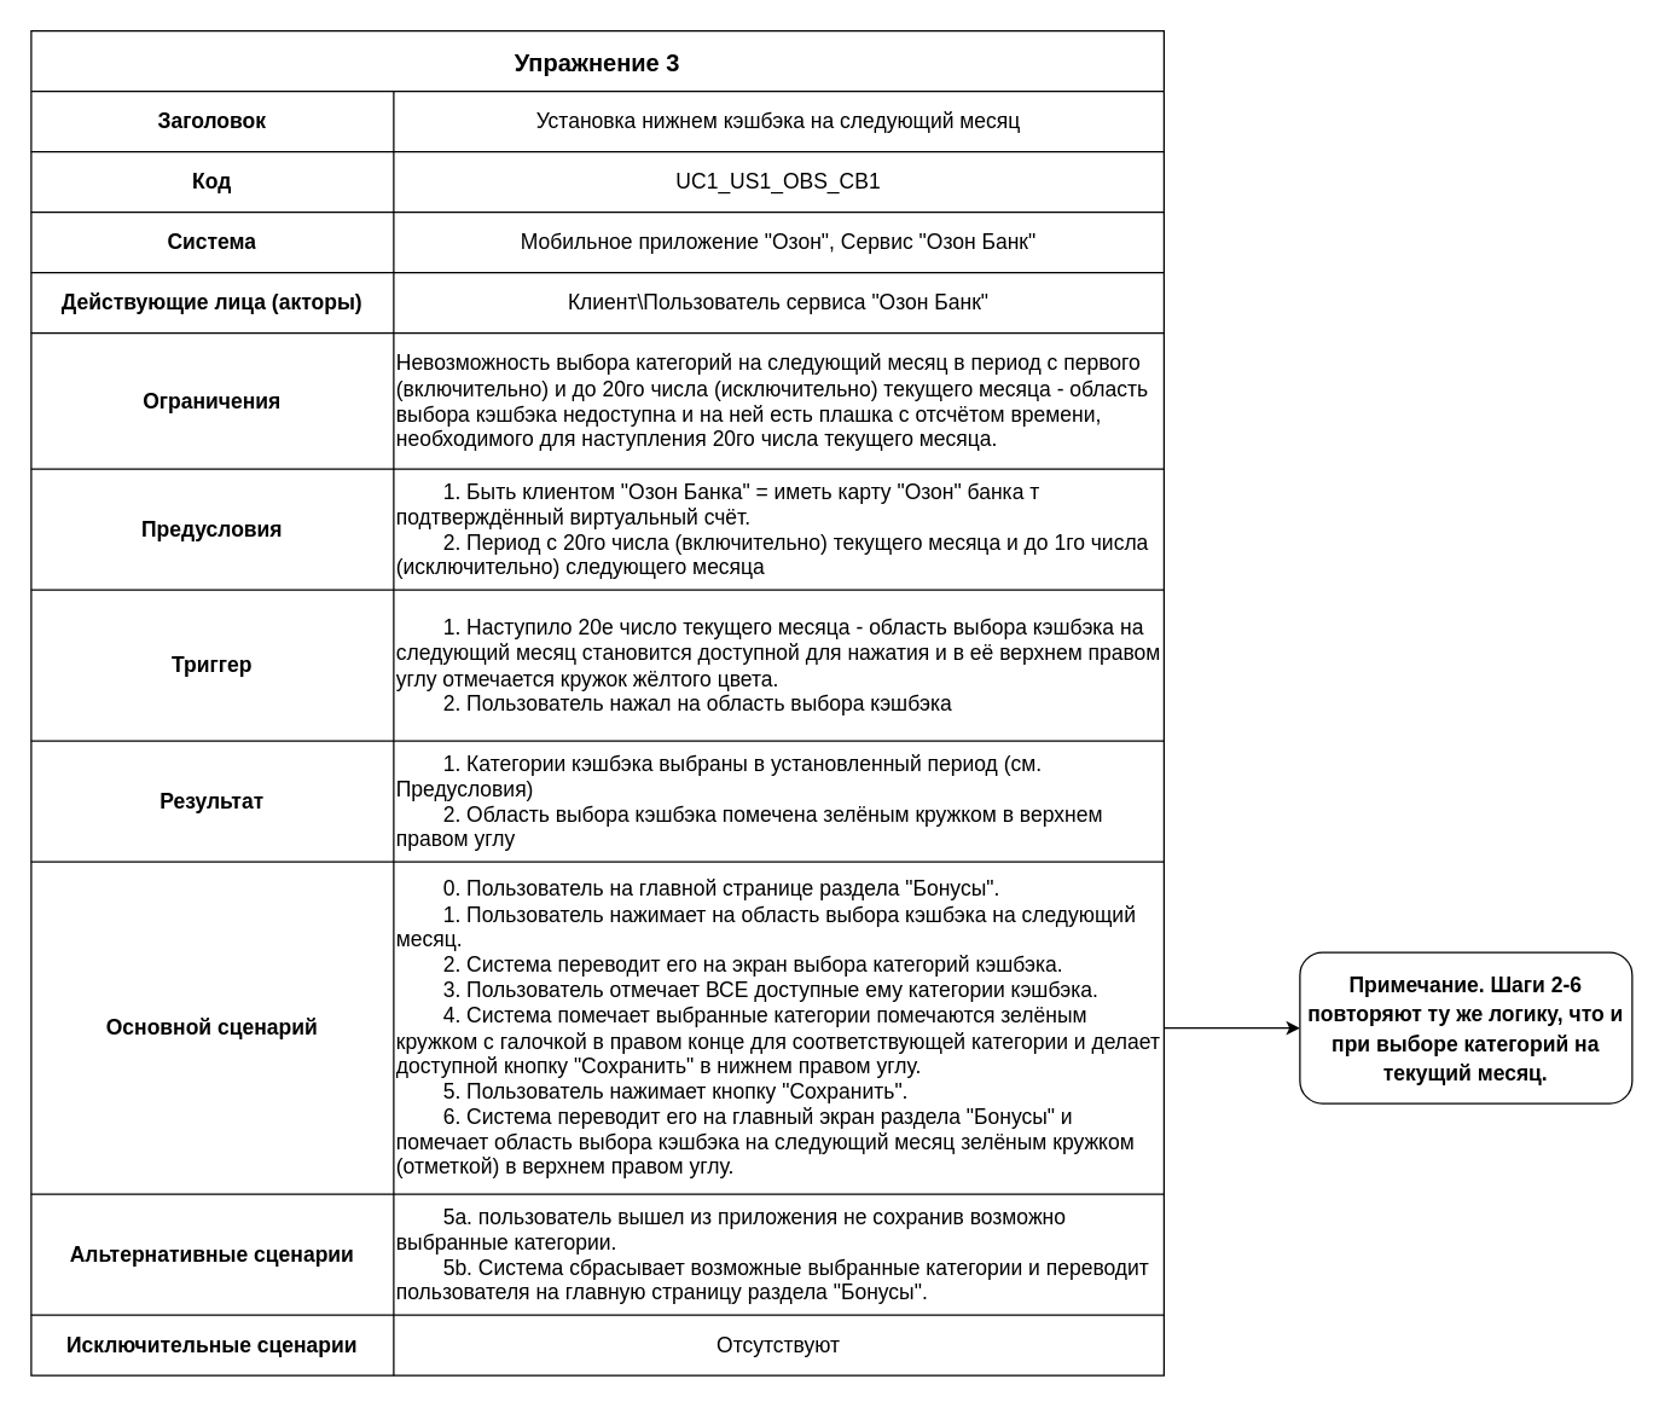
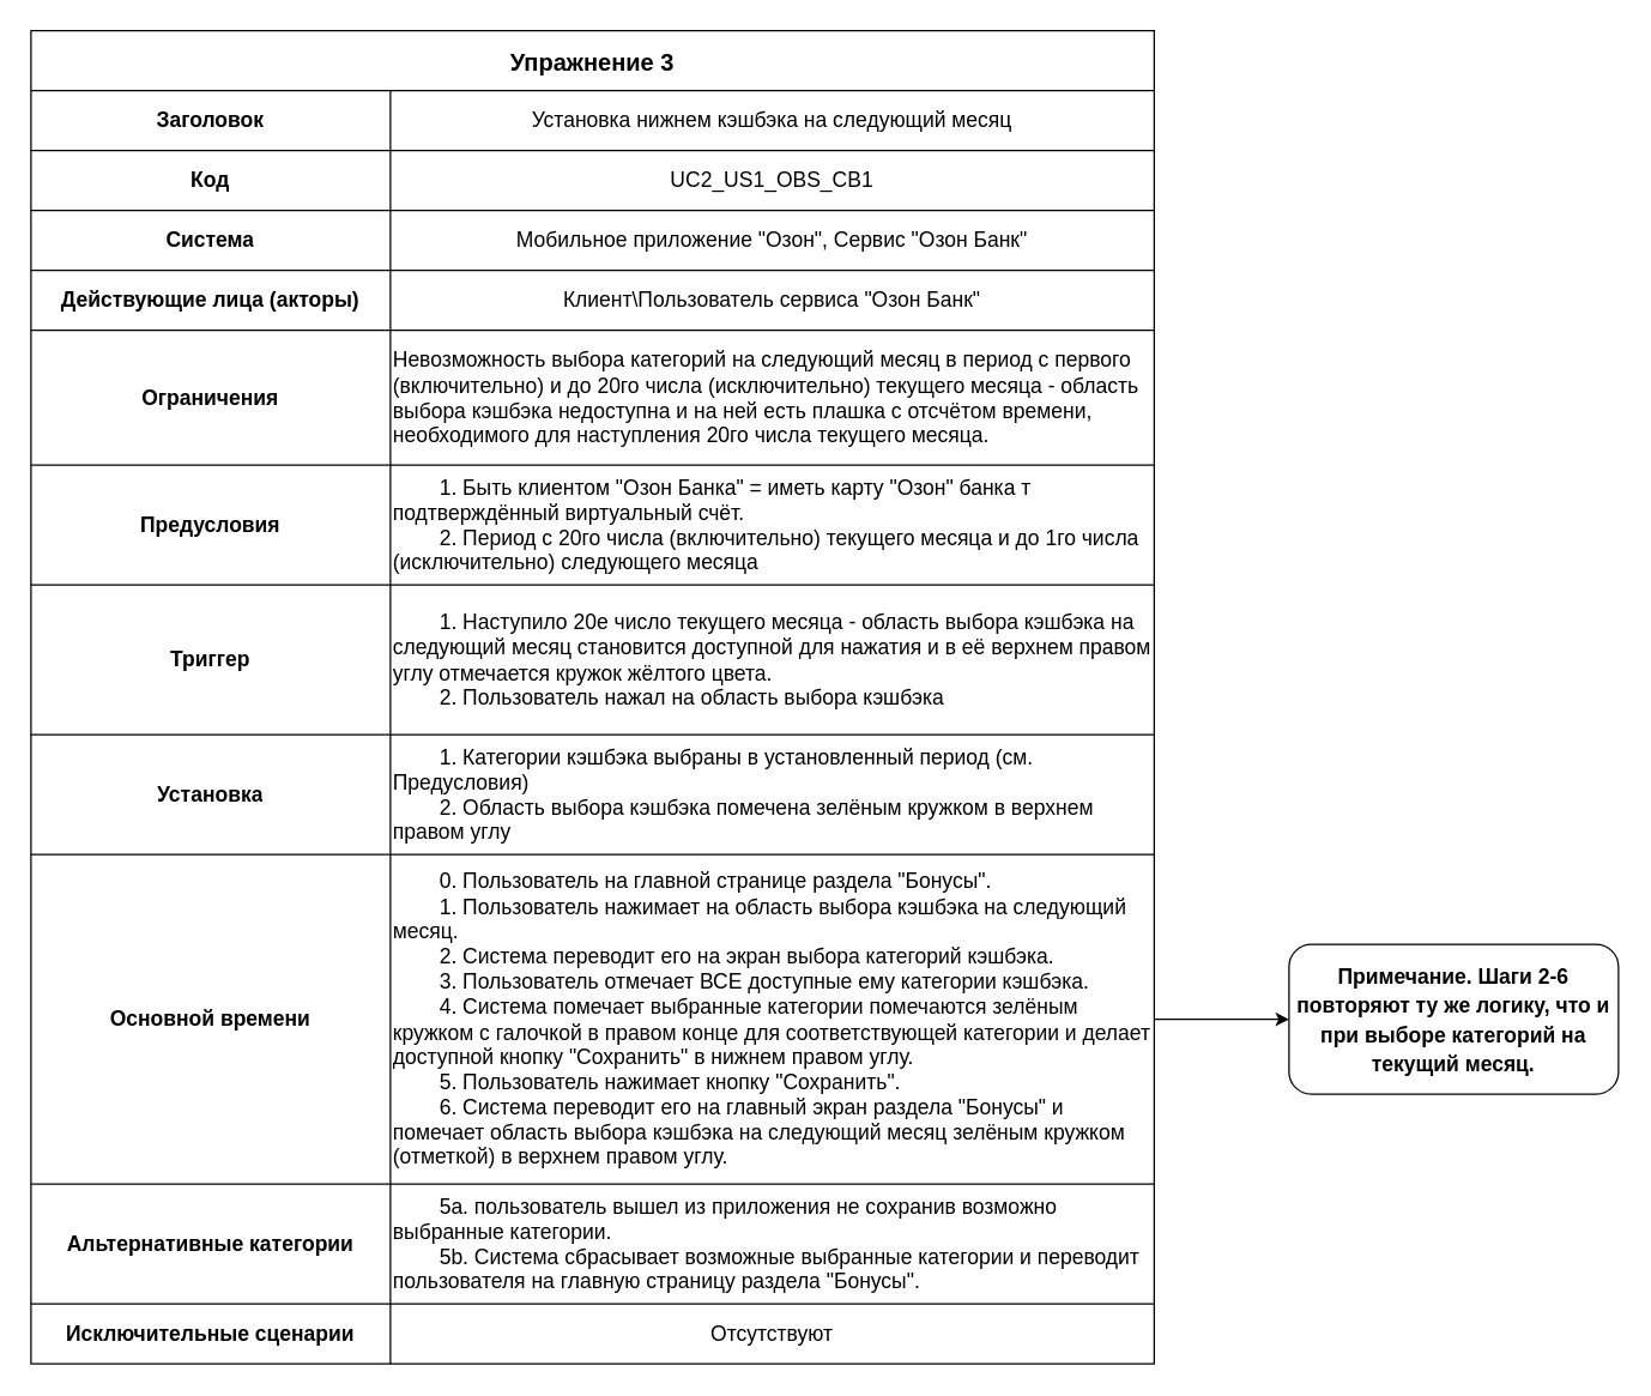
  <mxCell id="0" />
  <mxCell id="1" parent="0" />
  <mxCell id="2" value="" style="edgeStyle=orthogonalEdgeStyle;rounded=0;orthogonalLoop=1;jettySize=auto;html=1;exitX=1;exitY=0.5;exitDx=0;exitDy=0;" edge="1" parent="1" source="28" target="37"><mxGeometry relative="1" as="geometry"><Array as="points" /></mxGeometry></mxCell>
  <mxCell id="3" value="Упражнение 3" style="shape=table;startSize=40;container=1;collapsible=0;childLayout=tableLayout;fontSize=16;fontStyle=1;perimeterSpacing=10;" vertex="1" parent="1"><mxGeometry x="20" y="20" width="750" height="890" as="geometry" /></mxCell>
  <mxCell id="4" value="" style="shape=tableRow;horizontal=0;startSize=0;swimlaneHead=0;swimlaneBody=0;strokeColor=inherit;top=0;left=0;bottom=0;right=0;collapsible=0;dropTarget=0;fillColor=none;points=[[0,0.5],[1,0.5]];portConstraint=eastwest;" vertex="1" parent="3"><mxGeometry y="40" width="750" height="40" as="geometry" /></mxCell>
  <mxCell id="5" value="&lt;font style=&quot;font-size: 14px;&quot;&gt;&lt;b&gt;Заголовок&lt;/b&gt;&lt;/font&gt;" style="shape=partialRectangle;html=1;whiteSpace=wrap;connectable=0;strokeColor=inherit;overflow=hidden;fillColor=none;top=0;left=0;bottom=0;right=0;pointerEvents=1;" vertex="1" parent="4"><mxGeometry width="240" height="40" as="geometry"><mxRectangle width="240" height="40" as="alternateBounds" /></mxGeometry></mxCell>
  <mxCell id="6" value="&lt;font style=&quot;font-size: 14px;&quot;&gt;Установка нижнем кэшбэка на следующий месяц&lt;/font&gt;" style="shape=partialRectangle;html=1;whiteSpace=wrap;connectable=0;strokeColor=inherit;overflow=hidden;fillColor=none;top=0;left=0;bottom=0;right=0;pointerEvents=1;" vertex="1" parent="4"><mxGeometry x="240" width="510" height="40" as="geometry"><mxRectangle width="510" height="40" as="alternateBounds" /></mxGeometry></mxCell>
  <mxCell id="7" value="" style="shape=tableRow;horizontal=0;startSize=0;swimlaneHead=0;swimlaneBody=0;strokeColor=inherit;top=0;left=0;bottom=0;right=0;collapsible=0;dropTarget=0;fillColor=none;points=[[0,0.5],[1,0.5]];portConstraint=eastwest;" vertex="1" parent="3"><mxGeometry y="80" width="750" height="40" as="geometry" /></mxCell>
  <mxCell id="8" value="&lt;font style=&quot;font-size: 14px;&quot;&gt;&lt;b&gt;Код&lt;/b&gt;&lt;/font&gt;" style="shape=partialRectangle;html=1;whiteSpace=wrap;connectable=0;strokeColor=inherit;overflow=hidden;fillColor=none;top=0;left=0;bottom=0;right=0;pointerEvents=1;" vertex="1" parent="7"><mxGeometry width="240" height="40" as="geometry"><mxRectangle width="240" height="40" as="alternateBounds" /></mxGeometry></mxCell>
- <mxCell id="9" value="&lt;span style=&quot;text-wrap: nowrap;&quot;&gt;&lt;font style=&quot;font-size: 14px;&quot;&gt;UC1_US1_OBS_CB1&lt;/font&gt;&lt;/span&gt;" style="shape=partialRectangle;html=1;whiteSpace=wrap;connectable=0;strokeColor=inherit;overflow=hidden;fillColor=none;top=0;left=0;bottom=0;right=0;pointerEvents=1;" vertex="1" parent="7"><mxGeometry x="240" width="510" height="40" as="geometry"><mxRectangle width="510" height="40" as="alternateBounds" /></mxGeometry></mxCell>
+ <mxCell id="9" value="&lt;span style=&quot;text-wrap: nowrap;&quot;&gt;&lt;font style=&quot;font-size: 14px;&quot;&gt;UC2_US1_OBS_CB1&lt;/font&gt;&lt;/span&gt;" style="shape=partialRectangle;html=1;whiteSpace=wrap;connectable=0;strokeColor=inherit;overflow=hidden;fillColor=none;top=0;left=0;bottom=0;right=0;pointerEvents=1;" vertex="1" parent="7"><mxGeometry x="240" width="510" height="40" as="geometry"><mxRectangle width="510" height="40" as="alternateBounds" /></mxGeometry></mxCell>
  <mxCell id="10" value="" style="shape=tableRow;horizontal=0;startSize=0;swimlaneHead=0;swimlaneBody=0;strokeColor=inherit;top=0;left=0;bottom=0;right=0;collapsible=0;dropTarget=0;fillColor=none;points=[[0,0.5],[1,0.5]];portConstraint=eastwest;" vertex="1" parent="3"><mxGeometry y="120" width="750" height="40" as="geometry" /></mxCell>
  <mxCell id="11" value="&lt;font style=&quot;font-size: 14px;&quot;&gt;&lt;b&gt;Система&lt;/b&gt;&lt;/font&gt;" style="shape=partialRectangle;html=1;whiteSpace=wrap;connectable=0;strokeColor=inherit;overflow=hidden;fillColor=none;top=0;left=0;bottom=0;right=0;pointerEvents=1;" vertex="1" parent="10"><mxGeometry width="240" height="40" as="geometry"><mxRectangle width="240" height="40" as="alternateBounds" /></mxGeometry></mxCell>
  <mxCell id="12" value="&lt;font style=&quot;font-size: 14px;&quot;&gt;Мобильное приложение &quot;Озон&quot;, Сервис &quot;Озон Банк&quot;&lt;/font&gt;" style="shape=partialRectangle;html=1;whiteSpace=wrap;connectable=0;strokeColor=inherit;overflow=hidden;fillColor=none;top=0;left=0;bottom=0;right=0;pointerEvents=1;" vertex="1" parent="10"><mxGeometry x="240" width="510" height="40" as="geometry"><mxRectangle width="510" height="40" as="alternateBounds" /></mxGeometry></mxCell>
  <mxCell id="13" value="" style="shape=tableRow;horizontal=0;startSize=0;swimlaneHead=0;swimlaneBody=0;strokeColor=inherit;top=0;left=0;bottom=0;right=0;collapsible=0;dropTarget=0;fillColor=none;points=[[0,0.5],[1,0.5]];portConstraint=eastwest;" vertex="1" parent="3"><mxGeometry y="160" width="750" height="40" as="geometry" /></mxCell>
  <mxCell id="14" value="&lt;font style=&quot;font-size: 14px;&quot;&gt;&lt;b&gt;Действующие лица (акторы)&lt;/b&gt;&lt;/font&gt;" style="shape=partialRectangle;html=1;whiteSpace=wrap;connectable=0;strokeColor=inherit;overflow=hidden;fillColor=none;top=0;left=0;bottom=0;right=0;pointerEvents=1;" vertex="1" parent="13"><mxGeometry width="240" height="40" as="geometry"><mxRectangle width="240" height="40" as="alternateBounds" /></mxGeometry></mxCell>
  <mxCell id="15" value="&lt;font style=&quot;font-size: 14px;&quot;&gt;Клиент\Пользователь сервиса &quot;Озон Банк&quot;&lt;/font&gt;" style="shape=partialRectangle;html=1;whiteSpace=wrap;connectable=0;strokeColor=inherit;overflow=hidden;fillColor=none;top=0;left=0;bottom=0;right=0;pointerEvents=1;" vertex="1" parent="13"><mxGeometry x="240" width="510" height="40" as="geometry"><mxRectangle width="510" height="40" as="alternateBounds" /></mxGeometry></mxCell>
  <mxCell id="16" value="" style="shape=tableRow;horizontal=0;startSize=0;swimlaneHead=0;swimlaneBody=0;strokeColor=inherit;top=0;left=0;bottom=0;right=0;collapsible=0;dropTarget=0;fillColor=none;points=[[0,0.5],[1,0.5]];portConstraint=eastwest;" vertex="1" parent="3"><mxGeometry y="200" width="750" height="90" as="geometry" /></mxCell>
  <mxCell id="17" value="&lt;font style=&quot;font-size: 14px;&quot;&gt;&lt;b&gt;Ограничения&lt;/b&gt;&lt;/font&gt;" style="shape=partialRectangle;html=1;whiteSpace=wrap;connectable=0;strokeColor=inherit;overflow=hidden;fillColor=none;top=0;left=0;bottom=0;right=0;pointerEvents=1;" vertex="1" parent="16"><mxGeometry width="240" height="90" as="geometry"><mxRectangle width="240" height="90" as="alternateBounds" /></mxGeometry></mxCell>
  <mxCell id="18" value="&lt;span style=&quot;font-size: 14px; background-color: initial;&quot;&gt;Невозможность выбора категорий на следующий месяц в период с первого (включительно) и до 20го числа (исключительно) текущего месяца - область выбора кэшбэка недоступна и на ней есть плашка с отсчётом времени, необходимого для наступления 20го числа текущего месяца.&lt;/span&gt;" style="shape=partialRectangle;html=1;whiteSpace=wrap;connectable=0;strokeColor=inherit;overflow=hidden;fillColor=none;top=0;left=0;bottom=0;right=0;pointerEvents=1;align=left;" vertex="1" parent="16"><mxGeometry x="240" width="510" height="90" as="geometry"><mxRectangle width="510" height="90" as="alternateBounds" /></mxGeometry></mxCell>
  <mxCell id="19" value="" style="shape=tableRow;horizontal=0;startSize=0;swimlaneHead=0;swimlaneBody=0;strokeColor=inherit;top=0;left=0;bottom=0;right=0;collapsible=0;dropTarget=0;fillColor=none;points=[[0,0.5],[1,0.5]];portConstraint=eastwest;" vertex="1" parent="3"><mxGeometry y="290" width="750" height="80" as="geometry" /></mxCell>
  <mxCell id="20" value="&lt;font style=&quot;font-size: 14px;&quot;&gt;&lt;b&gt;Предусловия&lt;/b&gt;&lt;/font&gt;" style="shape=partialRectangle;html=1;whiteSpace=wrap;connectable=0;strokeColor=inherit;overflow=hidden;fillColor=none;top=0;left=0;bottom=0;right=0;pointerEvents=1;" vertex="1" parent="19"><mxGeometry width="240" height="80" as="geometry"><mxRectangle width="240" height="80" as="alternateBounds" /></mxGeometry></mxCell>
  <mxCell id="21" value="&lt;span style=&quot;font-size: 14px; background-color: initial;&quot;&gt;&lt;span style=&quot;white-space: pre;&quot;&gt;&#09;&lt;/span&gt;1. Быть клиентом &quot;Озон Банка&quot; = иметь карту &quot;Озон&quot; банка т подтверждённый виртуальный счёт.&lt;/span&gt;&lt;br&gt;&lt;span style=&quot;font-size: 14px; background-color: initial;&quot;&gt;&lt;span style=&quot;white-space: pre;&quot;&gt;&#09;&lt;/span&gt;2. Период с 20го числа (включительно) текущего месяца и до 1го числа (исключительно) следующего месяца&lt;/span&gt;" style="shape=partialRectangle;html=1;whiteSpace=wrap;connectable=0;strokeColor=inherit;overflow=hidden;fillColor=none;top=0;left=0;bottom=0;right=0;pointerEvents=1;align=left;" vertex="1" parent="19"><mxGeometry x="240" width="510" height="80" as="geometry"><mxRectangle width="510" height="80" as="alternateBounds" /></mxGeometry></mxCell>
  <mxCell id="22" value="" style="shape=tableRow;horizontal=0;startSize=0;swimlaneHead=0;swimlaneBody=0;strokeColor=inherit;top=0;left=0;bottom=0;right=0;collapsible=0;dropTarget=0;fillColor=none;points=[[0,0.5],[1,0.5]];portConstraint=eastwest;" vertex="1" parent="3"><mxGeometry y="370" width="750" height="100" as="geometry" /></mxCell>
  <mxCell id="23" value="&lt;div&gt;&lt;span style=&quot;background-color: initial;&quot;&gt;&lt;font style=&quot;font-size: 14px;&quot;&gt;&lt;b&gt;Триггер&lt;/b&gt;&lt;/font&gt;&lt;/span&gt;&lt;br&gt;&lt;/div&gt;" style="shape=partialRectangle;html=1;whiteSpace=wrap;connectable=0;strokeColor=inherit;overflow=hidden;fillColor=none;top=0;left=0;bottom=0;right=0;pointerEvents=1;" vertex="1" parent="22"><mxGeometry width="240" height="100" as="geometry"><mxRectangle width="240" height="100" as="alternateBounds" /></mxGeometry></mxCell>
  <mxCell id="24" value="&lt;div&gt;&lt;font style=&quot;font-size: 14px;&quot;&gt;&lt;span style=&quot;white-space: pre;&quot;&gt;&#09;&lt;/span&gt;1. Наступило 20е число текущего месяца - область выбора кэшбэка на следующий месяц становится доступной для нажатия и в её верхнем правом углу отмечается кружок жёлтого цвета.&lt;/font&gt;&lt;/div&gt;&lt;div&gt;&lt;font style=&quot;font-size: 14px;&quot;&gt;&lt;span style=&quot;white-space: pre;&quot;&gt;&#09;&lt;/span&gt;2. Пользователь нажал на область выбора кэшбэка&amp;nbsp;&lt;br&gt;&lt;/font&gt;&lt;/div&gt;" style="shape=partialRectangle;html=1;whiteSpace=wrap;connectable=0;strokeColor=inherit;overflow=hidden;fillColor=none;top=0;left=0;bottom=0;right=0;pointerEvents=1;align=left;" vertex="1" parent="22"><mxGeometry x="240" width="510" height="100" as="geometry"><mxRectangle width="510" height="100" as="alternateBounds" /></mxGeometry></mxCell>
  <mxCell id="25" style="shape=tableRow;horizontal=0;startSize=0;swimlaneHead=0;swimlaneBody=0;strokeColor=inherit;top=0;left=0;bottom=0;right=0;collapsible=0;dropTarget=0;fillColor=none;points=[[0,0.5],[1,0.5]];portConstraint=eastwest;" vertex="1" parent="3"><mxGeometry y="470" width="750" height="80" as="geometry" /></mxCell>
- <mxCell id="26" value="&lt;font style=&quot;font-size: 14px;&quot;&gt;&lt;b&gt;Результат&lt;/b&gt;&lt;/font&gt;" style="shape=partialRectangle;html=1;whiteSpace=wrap;connectable=0;strokeColor=inherit;overflow=hidden;fillColor=none;top=0;left=0;bottom=0;right=0;pointerEvents=1;" vertex="1" parent="25"><mxGeometry width="240" height="80" as="geometry"><mxRectangle width="240" height="80" as="alternateBounds" /></mxGeometry></mxCell>
+ <mxCell id="26" value="&lt;font style=&quot;font-size: 14px;&quot;&gt;&lt;b&gt;Установка&lt;/b&gt;&lt;/font&gt;" style="shape=partialRectangle;html=1;whiteSpace=wrap;connectable=0;strokeColor=inherit;overflow=hidden;fillColor=none;top=0;left=0;bottom=0;right=0;pointerEvents=1;" vertex="1" parent="25"><mxGeometry width="240" height="80" as="geometry"><mxRectangle width="240" height="80" as="alternateBounds" /></mxGeometry></mxCell>
  <mxCell id="27" value="&lt;span style=&quot;font-size: 14px; background-color: initial;&quot;&gt;&lt;span style=&quot;white-space: pre;&quot;&gt;&#09;&lt;/span&gt;1. Категории кэшбэка выбраны в установленный период (см. Предусловия)&lt;/span&gt;&lt;br&gt;&lt;span style=&quot;font-size: 14px; background-color: initial;&quot;&gt;&lt;span style=&quot;white-space: pre;&quot;&gt;&#09;&lt;/span&gt;2. Область выбора кэшбэка помечена зелёным кружком в верхнем правом углу&lt;/span&gt;" style="shape=partialRectangle;html=1;whiteSpace=wrap;connectable=0;strokeColor=inherit;overflow=hidden;fillColor=none;top=0;left=0;bottom=0;right=0;pointerEvents=1;align=left;" vertex="1" parent="25"><mxGeometry x="240" width="510" height="80" as="geometry"><mxRectangle width="510" height="80" as="alternateBounds" /></mxGeometry></mxCell>
  <mxCell id="28" value="" style="shape=tableRow;horizontal=0;startSize=0;swimlaneHead=0;swimlaneBody=0;strokeColor=inherit;top=0;left=0;bottom=0;right=0;collapsible=0;dropTarget=0;fillColor=none;points=[[0,0.5],[1,0.5]];portConstraint=eastwest;" vertex="1" parent="3"><mxGeometry y="550" width="750" height="220" as="geometry" /></mxCell>
- <mxCell id="29" value="&lt;font style=&quot;font-size: 14px;&quot;&gt;&lt;b&gt;Основной сценарий&lt;/b&gt;&lt;/font&gt;" style="shape=partialRectangle;html=1;whiteSpace=wrap;connectable=0;strokeColor=inherit;overflow=hidden;fillColor=none;top=0;left=0;bottom=0;right=0;pointerEvents=1;" vertex="1" parent="28"><mxGeometry width="240" height="220" as="geometry"><mxRectangle width="240" height="220" as="alternateBounds" /></mxGeometry></mxCell>
+ <mxCell id="29" value="&lt;font style=&quot;font-size: 14px;&quot;&gt;&lt;b&gt;Основной времени&lt;/b&gt;&lt;/font&gt;" style="shape=partialRectangle;html=1;whiteSpace=wrap;connectable=0;strokeColor=inherit;overflow=hidden;fillColor=none;top=0;left=0;bottom=0;right=0;pointerEvents=1;" vertex="1" parent="28"><mxGeometry width="240" height="220" as="geometry"><mxRectangle width="240" height="220" as="alternateBounds" /></mxGeometry></mxCell>
  <mxCell id="30" value="&lt;span style=&quot;font-size: 14px; background-color: initial;&quot;&gt;&lt;span style=&quot;white-space: pre;&quot;&gt;&#09;&lt;/span&gt;0. Пользователь на главной странице раздела &quot;Бонусы&quot;.&lt;/span&gt;&lt;br&gt;&lt;span style=&quot;font-size: 14px; background-color: initial;&quot;&gt;&lt;span style=&quot;white-space: pre;&quot;&gt;&#09;&lt;/span&gt;1. Пользователь нажимает на область выбора кэшбэка на следующий месяц.&lt;/span&gt;&lt;br&gt;&lt;span style=&quot;font-size: 14px; background-color: initial;&quot;&gt;&lt;span style=&quot;white-space: pre;&quot;&gt;&#09;&lt;/span&gt;2. Система переводит его на экран выбора категорий кэшбэка.&lt;/span&gt;&lt;br&gt;&lt;span style=&quot;font-size: 14px; background-color: initial;&quot;&gt;&lt;span style=&quot;white-space: pre;&quot;&gt;&#09;&lt;/span&gt;3. Пользователь отмечает ВСЕ доступные ему категории кэшбэка.&lt;/span&gt;&lt;br&gt;&lt;span style=&quot;font-size: 14px; background-color: initial;&quot;&gt;&lt;span style=&quot;white-space: pre;&quot;&gt;&#09;&lt;/span&gt;4. Система помечает выбранные категории помечаются зелёным кружком с галочкой в правом конце для соответствующей категории и делает доступной кнопку &quot;Сохранить&quot; в нижнем правом углу.&lt;/span&gt;&lt;div&gt;&lt;span style=&quot;font-size: 14px;&quot;&gt;&lt;span style=&quot;white-space: pre;&quot;&gt;&#09;&lt;/span&gt;5. Пользователь нажимает кнопку &quot;Сохранить&quot;.&lt;br&gt;&lt;/span&gt;&lt;span style=&quot;font-size: 14px; background-color: initial;&quot;&gt;&lt;span style=&quot;white-space: pre;&quot;&gt;&#09;&lt;/span&gt;6. Система переводит его на главный экран раздела &quot;Бонусы&quot; и помечает область выбора кэшбэка на следующий месяц зелёным кружком (отметкой) в верхнем правом углу.&lt;/span&gt;&lt;/div&gt;" style="shape=partialRectangle;html=1;whiteSpace=wrap;connectable=0;strokeColor=inherit;overflow=hidden;fillColor=none;top=0;left=0;bottom=0;right=0;pointerEvents=1;align=left;" vertex="1" parent="28"><mxGeometry x="240" width="510" height="220" as="geometry"><mxRectangle width="510" height="220" as="alternateBounds" /></mxGeometry></mxCell>
  <mxCell id="31" value="" style="shape=tableRow;horizontal=0;startSize=0;swimlaneHead=0;swimlaneBody=0;strokeColor=inherit;top=0;left=0;bottom=0;right=0;collapsible=0;dropTarget=0;fillColor=none;points=[[0,0.5],[1,0.5]];portConstraint=eastwest;" vertex="1" parent="3"><mxGeometry y="770" width="750" height="80" as="geometry" /></mxCell>
- <mxCell id="32" value="&lt;font style=&quot;font-size: 14px;&quot;&gt;&lt;b&gt;Альтернативные сценарии&lt;/b&gt;&lt;/font&gt;" style="shape=partialRectangle;html=1;whiteSpace=wrap;connectable=0;strokeColor=inherit;overflow=hidden;fillColor=none;top=0;left=0;bottom=0;right=0;pointerEvents=1;" vertex="1" parent="31"><mxGeometry width="240" height="80" as="geometry"><mxRectangle width="240" height="80" as="alternateBounds" /></mxGeometry></mxCell>
+ <mxCell id="32" value="&lt;font style=&quot;font-size: 14px;&quot;&gt;&lt;b&gt;Альтернативные категории&lt;/b&gt;&lt;/font&gt;" style="shape=partialRectangle;html=1;whiteSpace=wrap;connectable=0;strokeColor=inherit;overflow=hidden;fillColor=none;top=0;left=0;bottom=0;right=0;pointerEvents=1;" vertex="1" parent="31"><mxGeometry width="240" height="80" as="geometry"><mxRectangle width="240" height="80" as="alternateBounds" /></mxGeometry></mxCell>
  <mxCell id="33" value="&lt;div style=&quot;&quot;&gt;&lt;span style=&quot;background-color: initial; font-size: 14px;&quot;&gt;&lt;span style=&quot;white-space: pre;&quot;&gt;&#09;&lt;/span&gt;5а. пользователь вышел из приложения не сохранив возможно выбранные категории.&lt;/span&gt;&lt;/div&gt;&lt;div style=&quot;&quot;&gt;&lt;span style=&quot;background-color: initial; font-size: 14px;&quot;&gt;&lt;span style=&quot;white-space: pre;&quot;&gt;&#09;&lt;/span&gt;5b. Система сбрасывает возможные выбранные категории и переводит пользователя на главную страницу раздела &quot;Бонусы&quot;.&lt;/span&gt;&lt;/div&gt;" style="shape=partialRectangle;html=1;whiteSpace=wrap;connectable=0;strokeColor=inherit;overflow=hidden;fillColor=none;top=0;left=0;bottom=0;right=0;pointerEvents=1;align=left;" vertex="1" parent="31"><mxGeometry x="240" width="510" height="80" as="geometry"><mxRectangle width="510" height="80" as="alternateBounds" /></mxGeometry></mxCell>
  <mxCell id="34" value="" style="shape=tableRow;horizontal=0;startSize=0;swimlaneHead=0;swimlaneBody=0;strokeColor=inherit;top=0;left=0;bottom=0;right=0;collapsible=0;dropTarget=0;fillColor=none;points=[[0,0.5],[1,0.5]];portConstraint=eastwest;" vertex="1" parent="3"><mxGeometry y="850" width="750" height="40" as="geometry" /></mxCell>
  <mxCell id="35" value="&lt;font style=&quot;font-size: 14px;&quot;&gt;&lt;b&gt;Исключительные сценарии&lt;/b&gt;&lt;/font&gt;" style="shape=partialRectangle;html=1;whiteSpace=wrap;connectable=0;strokeColor=inherit;overflow=hidden;fillColor=none;top=0;left=0;bottom=0;right=0;pointerEvents=1;" vertex="1" parent="34"><mxGeometry width="240" height="40" as="geometry"><mxRectangle width="240" height="40" as="alternateBounds" /></mxGeometry></mxCell>
  <mxCell id="36" value="&lt;font style=&quot;font-size: 14px;&quot;&gt;Отсутствуют&lt;/font&gt;" style="shape=partialRectangle;html=1;whiteSpace=wrap;connectable=0;strokeColor=inherit;overflow=hidden;fillColor=none;top=0;left=0;bottom=0;right=0;pointerEvents=1;" vertex="1" parent="34"><mxGeometry x="240" width="510" height="40" as="geometry"><mxRectangle width="510" height="40" as="alternateBounds" /></mxGeometry></mxCell>
  <mxCell id="37" value="&lt;font style=&quot;font-size: 14px;&quot;&gt;Примечание. Шаги 2-6 повторяют ту же логику, что и при выборе категорий на текущий месяц.&lt;/font&gt;" style="rounded=1;whiteSpace=wrap;html=1;fontSize=16;startSize=40;fontStyle=1;" vertex="1" parent="1"><mxGeometry x="860" y="630" width="220" height="100" as="geometry" /></mxCell>
